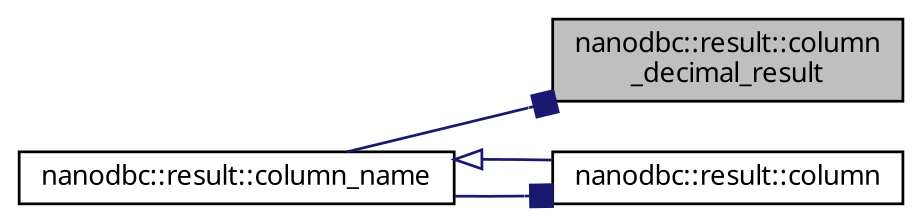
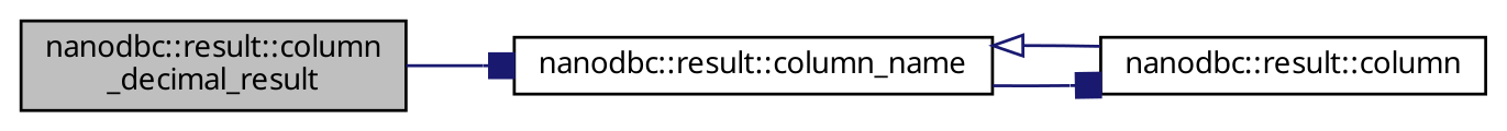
  digraph {
    fontname="Noto Sans"
    rankdir=LR
    node [color=black fillcolor=white fontname="Noto Sans" fontsize=10 shape=box style=filled]
    edge [arrowhead=box color=midnightblue fontname="Noto Sans" fontsize=10 labelfontname=Helvetica labelfontsize=10 style=solid]
    n1 [fillcolor=grey75 fontcolor=black height=0.2 label="nanodbc::result::column\l_decimal_result" width=0.4]
    n2 [height=0.2 label="nanodbc::result::column_name" width=0.4]
    n3 [height=0.2 label="nanodbc::result::column" width=0.4]
-   n2 -> n1
+   n1 -> n2
    n2 -> n3
    n3 -> n2 [arrowhead=onormal]
  }
